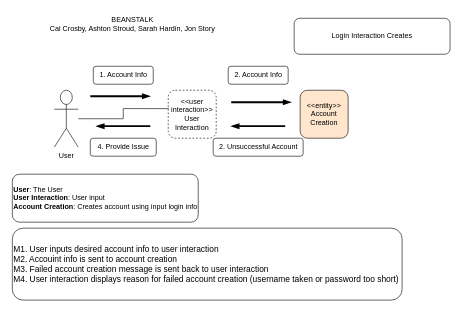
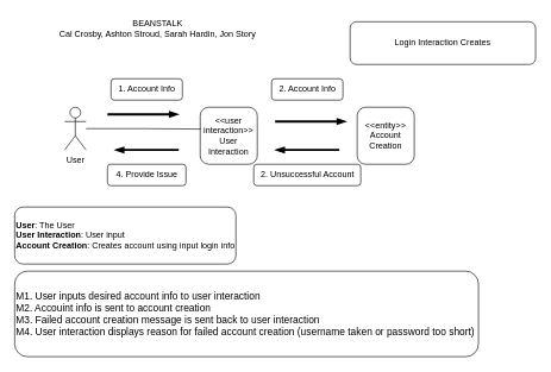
  <mxCell id="0" />
  <mxCell id="1" parent="0" />
  <mxCell id="2" value="Login Interaction Creates" style="rounded=1;whiteSpace=wrap;html=1;" parent="1" vertex="1"><mxGeometry x="490" y="30" width="260" height="60" as="geometry" /></mxCell>
  <mxCell id="3" value="&lt;font style=&quot;font-size: 14px;&quot;&gt;M1. User inputs desired account info to user interaction&lt;br&gt;M2. Accouint info is sent to account creation&lt;br&gt;M3. Failed account creation message is sent back to user interaction&lt;br&gt;M4. User interaction displays reason for failed account creation (username taken or password too short)&lt;br&gt;&lt;/font&gt;" style="rounded=1;whiteSpace=wrap;html=1;align=left;" parent="1" vertex="1"><mxGeometry x="20" y="380" width="650" height="120" as="geometry" /></mxCell>
  <mxCell id="4" value="&lt;b&gt;User&lt;/b&gt;: The User&lt;br&gt;&lt;b&gt;User Interaction&lt;/b&gt;: User input&lt;br&gt;&lt;b&gt;Account Creation&lt;/b&gt;: Creates account using input login info" style="rounded=1;whiteSpace=wrap;html=1;align=left;" parent="1" vertex="1"><mxGeometry x="20" y="290" width="310" height="80" as="geometry" /></mxCell>
- <mxCell id="5" value="User" style="shape=umlActor;verticalLabelPosition=bottom;verticalAlign=top;html=1;outlineConnect=0;" parent="1" vertex="1"><mxGeometry x="90" y="150" width="40" height="95" as="geometry" /></mxCell>
- <mxCell id="6" value="&amp;lt;&amp;lt;user interaction&amp;gt;&amp;gt;&lt;br&gt;User Interaction" style="whiteSpace=wrap;html=1;aspect=fixed;rounded=1;dashed=1;" parent="1" vertex="1"><mxGeometry x="280" y="150" width="80" height="80" as="geometry" /></mxCell>
+ <mxCell id="5" value="User" style="shape=umlActor;verticalLabelPosition=bottom;verticalAlign=top;html=1;outlineConnect=0;" parent="1" vertex="1"><mxGeometry x="90" y="150" width="30" height="60" as="geometry" /></mxCell>
+ <mxCell id="6" value="&amp;lt;&amp;lt;user interaction&amp;gt;&amp;gt;&lt;br&gt;User Interaction" style="whiteSpace=wrap;html=1;aspect=fixed;rounded=1;" parent="1" vertex="1"><mxGeometry x="280" y="150" width="80" height="80" as="geometry" /></mxCell>
  <mxCell id="7" style="edgeStyle=orthogonalEdgeStyle;rounded=0;orthogonalLoop=1;jettySize=auto;html=1;entryX=0.01;entryY=0.383;entryDx=0;entryDy=0;entryPerimeter=0;endArrow=none;endFill=0;" parent="1" source="5" target="6" edge="1"><mxGeometry relative="1" as="geometry" /></mxCell>
  <mxCell id="8" value="" style="endArrow=blockThin;html=1;rounded=0;strokeWidth=3;endFill=1;" parent="1" edge="1"><mxGeometry width="50" height="50" relative="1" as="geometry"><mxPoint x="150" y="160" as="sourcePoint" /><mxPoint x="250" y="160" as="targetPoint" /><Array as="points" /></mxGeometry></mxCell>
  <mxCell id="9" value="" style="endArrow=blockThin;html=1;rounded=0;strokeWidth=3;endFill=1;" parent="1" edge="1"><mxGeometry width="50" height="50" relative="1" as="geometry"><mxPoint x="250" y="210" as="sourcePoint" /><mxPoint x="160" y="210" as="targetPoint" /><Array as="points" /></mxGeometry></mxCell>
  <mxCell id="10" value="" style="endArrow=blockThin;html=1;rounded=0;strokeWidth=3;endFill=1;" parent="1" edge="1"><mxGeometry width="50" height="50" relative="1" as="geometry"><mxPoint x="475" y="210" as="sourcePoint" /><mxPoint x="385" y="210" as="targetPoint" /><Array as="points" /></mxGeometry></mxCell>
  <mxCell id="11" value="" style="endArrow=blockThin;html=1;rounded=0;strokeWidth=3;endFill=1;" parent="1" edge="1"><mxGeometry width="50" height="50" relative="1" as="geometry"><mxPoint x="385" y="170" as="sourcePoint" /><mxPoint x="485" y="170" as="targetPoint" /><Array as="points" /></mxGeometry></mxCell>
  <mxCell id="12" value="1. Account Info" style="text;html=1;align=center;verticalAlign=middle;resizable=0;points=[];autosize=1;strokeColor=default;fillColor=none;rounded=1;" parent="1" vertex="1"><mxGeometry x="155" y="110" width="100" height="30" as="geometry" /></mxCell>
  <mxCell id="13" value="2. Account Info" style="text;html=1;align=center;verticalAlign=middle;resizable=0;points=[];autosize=1;strokeColor=default;fillColor=none;rounded=1;" parent="1" vertex="1"><mxGeometry x="380" y="110" width="100" height="30" as="geometry" /></mxCell>
  <mxCell id="14" value="2. Unsuccessful Account" style="text;html=1;align=center;verticalAlign=middle;resizable=0;points=[];autosize=1;strokeColor=default;fillColor=none;rounded=1;" parent="1" vertex="1"><mxGeometry x="355" y="230" width="150" height="30" as="geometry" /></mxCell>
  <mxCell id="15" value="4. Provide Issue" style="text;html=1;align=center;verticalAlign=middle;resizable=0;points=[];autosize=1;strokeColor=default;fillColor=none;rounded=1;" parent="1" vertex="1"><mxGeometry x="150" y="230" width="110" height="30" as="geometry" /></mxCell>
- <mxCell id="16" value="&amp;lt;&amp;lt;entity&amp;gt;&amp;gt;&lt;br&gt;Account Creation" style="whiteSpace=wrap;html=1;aspect=fixed;rounded=1;fillColor=#ffe6cc;" parent="1" vertex="1"><mxGeometry x="500" y="150" width="80" height="80" as="geometry" /></mxCell>
+ <mxCell id="16" value="&amp;lt;&amp;lt;entity&amp;gt;&amp;gt;&lt;br&gt;Account Creation" style="whiteSpace=wrap;html=1;aspect=fixed;rounded=1;" parent="1" vertex="1"><mxGeometry x="500" y="150" width="80" height="80" as="geometry" /></mxCell>
  <mxCell id="17" value="BEANSTALK&lt;br&gt;Cal Crosby, Ashton Stroud, Sarah Hardin, Jon Story" style="text;html=1;align=center;verticalAlign=middle;resizable=0;points=[];autosize=1;strokeColor=none;fillColor=none;" parent="1" vertex="1"><mxGeometry x="70" y="20" width="300" height="40" as="geometry" /></mxCell>
